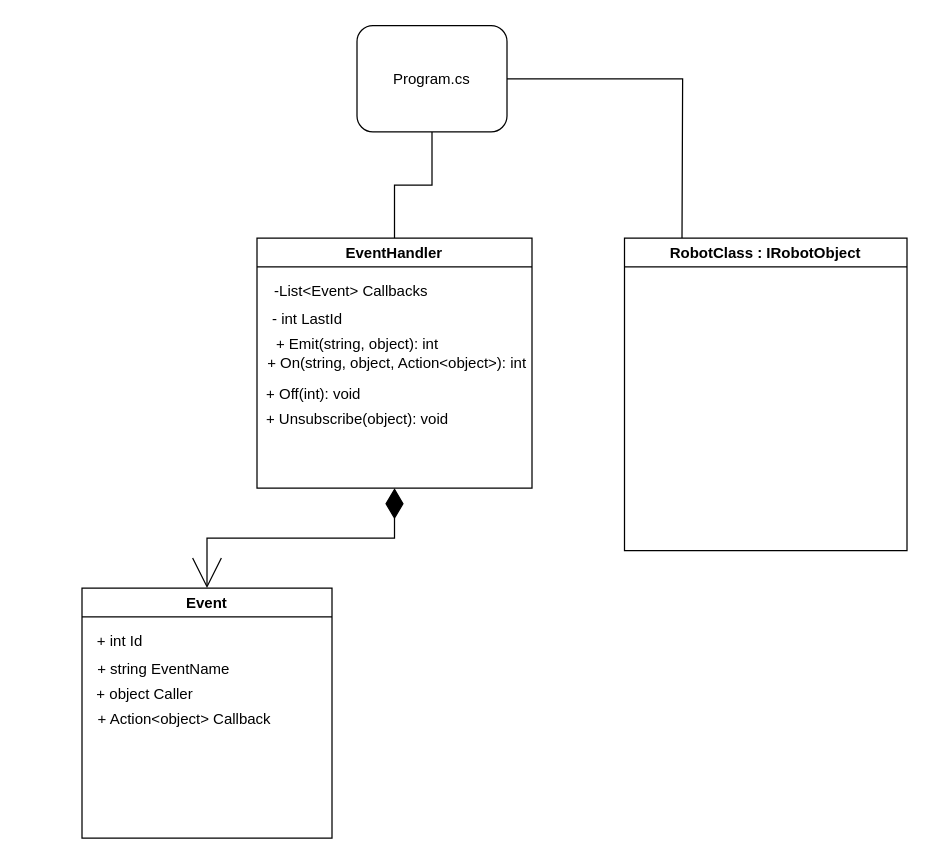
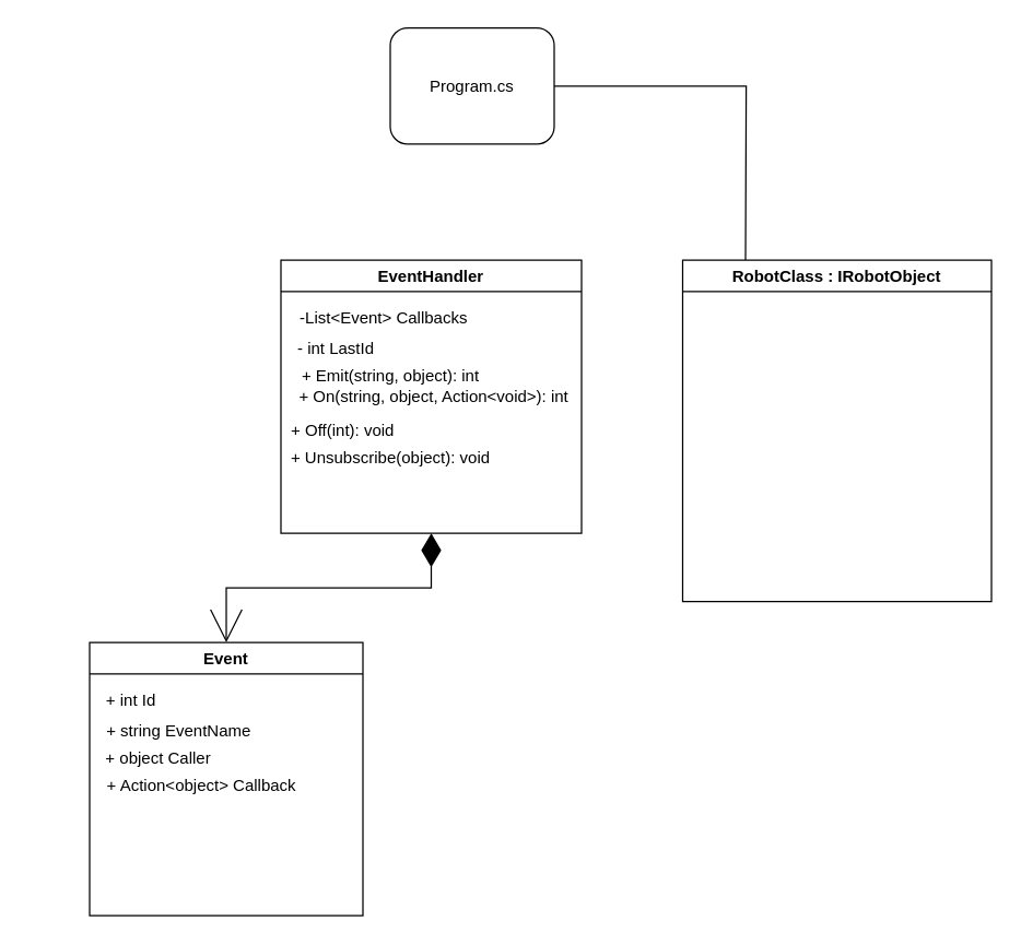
  <mxCell id="0" />
  <mxCell id="1" parent="0" />
  <mxCell id="2" style="edgeStyle=orthogonalEdgeStyle;rounded=0;orthogonalLoop=1;jettySize=auto;html=1;entryX=0.5;entryY=0;entryDx=0;entryDy=0;endSize=22;endArrow=open;endFill=0;startArrow=diamondThin;startFill=1;startSize=22;" edge="1" parent="1" source="4" target="11"><mxGeometry relative="1" as="geometry" /></mxCell>
- <mxCell id="3" style="edgeStyle=orthogonalEdgeStyle;rounded=0;orthogonalLoop=1;jettySize=auto;html=1;entryX=0.5;entryY=1;entryDx=0;entryDy=0;endArrow=none;endFill=0;" edge="1" parent="1" source="4" target="17"><mxGeometry relative="1" as="geometry" /></mxCell>
  <mxCell id="4" value="EventHandler" style="swimlane;whiteSpace=wrap;html=1;" vertex="1" parent="1"><mxGeometry x="205" y="190" width="220" height="200" as="geometry" /></mxCell>
  <mxCell id="5" value="-List&amp;lt;Event&amp;gt; Callbacks" style="text;html=1;align=center;verticalAlign=middle;resizable=0;points=[];autosize=1;strokeColor=none;fillColor=none;" vertex="1" parent="4"><mxGeometry y="28" width="150" height="30" as="geometry" /></mxCell>
  <mxCell id="6" value="- int LastId" style="text;html=1;align=center;verticalAlign=middle;resizable=0;points=[];autosize=1;strokeColor=none;fillColor=none;" vertex="1" parent="4"><mxGeometry y="50" width="80" height="30" as="geometry" /></mxCell>
  <mxCell id="7" value="+ Emit(string, object): int" style="text;html=1;align=center;verticalAlign=middle;resizable=0;points=[];autosize=1;strokeColor=none;fillColor=none;" vertex="1" parent="4"><mxGeometry y="70" width="160" height="30" as="geometry" /></mxCell>
- <mxCell id="8" value="&amp;nbsp; &amp;nbsp; &amp;nbsp; &amp;nbsp; &amp;nbsp; &amp;nbsp; &amp;nbsp;+ On(string, object, Action&amp;lt;object&amp;gt;): int" style="text;html=1;align=center;verticalAlign=middle;resizable=0;points=[];autosize=1;strokeColor=none;fillColor=none;" vertex="1" parent="4"><mxGeometry x="-45" y="85" width="270" height="30" as="geometry" /></mxCell>
+ <mxCell id="8" value="&amp;nbsp; &amp;nbsp; &amp;nbsp; &amp;nbsp; &amp;nbsp; &amp;nbsp; &amp;nbsp;+ On(string, object, Action&amp;lt;void&amp;gt;): int" style="text;html=1;align=center;verticalAlign=middle;resizable=0;points=[];autosize=1;strokeColor=none;fillColor=none;" vertex="1" parent="4"><mxGeometry x="-45" y="85" width="270" height="30" as="geometry" /></mxCell>
  <mxCell id="9" value="+ Off(int): void" style="text;html=1;align=center;verticalAlign=middle;resizable=0;points=[];autosize=1;strokeColor=none;fillColor=none;" vertex="1" parent="4"><mxGeometry x="-5" y="110" width="100" height="30" as="geometry" /></mxCell>
  <mxCell id="10" value="+ Unsubscribe(object): void" style="text;html=1;align=center;verticalAlign=middle;resizable=0;points=[];autosize=1;strokeColor=none;fillColor=none;" vertex="1" parent="4"><mxGeometry x="-5" y="130" width="170" height="30" as="geometry" /></mxCell>
  <mxCell id="11" value="Event" style="swimlane;whiteSpace=wrap;html=1;" vertex="1" parent="1"><mxGeometry x="65" y="470" width="200" height="200" as="geometry"><mxRectangle x="-220" y="450" width="70" height="30" as="alternateBounds" /></mxGeometry></mxCell>
  <mxCell id="12" value="+ int Id" style="text;html=1;align=center;verticalAlign=middle;resizable=0;points=[];autosize=1;strokeColor=none;fillColor=none;" vertex="1" parent="11"><mxGeometry y="28" width="60" height="30" as="geometry" /></mxCell>
  <mxCell id="13" value="+ string EventName" style="text;html=1;align=center;verticalAlign=middle;resizable=0;points=[];autosize=1;strokeColor=none;fillColor=none;" vertex="1" parent="11"><mxGeometry y="50" width="130" height="30" as="geometry" /></mxCell>
  <mxCell id="14" value="+ object Caller" style="text;html=1;align=center;verticalAlign=middle;resizable=0;points=[];autosize=1;strokeColor=none;fillColor=none;" vertex="1" parent="11"><mxGeometry y="70" width="100" height="30" as="geometry" /></mxCell>
  <mxCell id="15" value="&amp;nbsp; &amp;nbsp; &amp;nbsp; &amp;nbsp; &amp;nbsp; &amp;nbsp; &amp;nbsp;+ Action&amp;lt;object&amp;gt; Callback" style="text;html=1;align=center;verticalAlign=middle;resizable=0;points=[];autosize=1;strokeColor=none;fillColor=none;" vertex="1" parent="11"><mxGeometry x="-45" y="90" width="210" height="30" as="geometry" /></mxCell>
  <mxCell id="16" style="edgeStyle=orthogonalEdgeStyle;rounded=0;orthogonalLoop=1;jettySize=auto;html=1;endArrow=none;endFill=0;" edge="1" parent="1" source="17"><mxGeometry relative="1" as="geometry"><mxPoint x="545" y="190" as="targetPoint" /></mxGeometry></mxCell>
  <mxCell id="17" value="Program.cs" style="rounded=1;whiteSpace=wrap;html=1;" vertex="1" parent="1"><mxGeometry x="285" y="20" width="120" height="85" as="geometry" /></mxCell>
  <mxCell id="18" value="RobotClass : IRobotObject" style="swimlane;whiteSpace=wrap;html=1;" vertex="1" parent="1"><mxGeometry x="499" y="190" width="226" height="250" as="geometry" /></mxCell>
